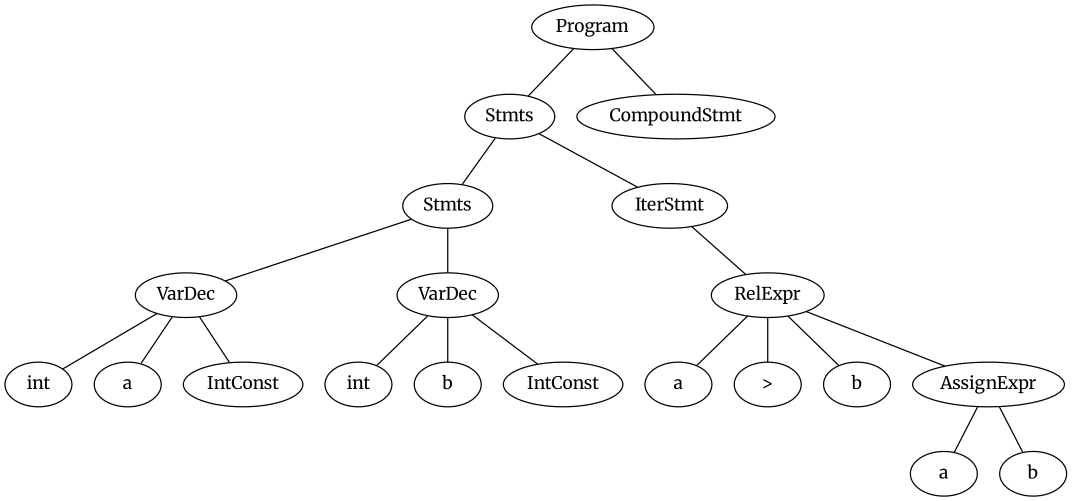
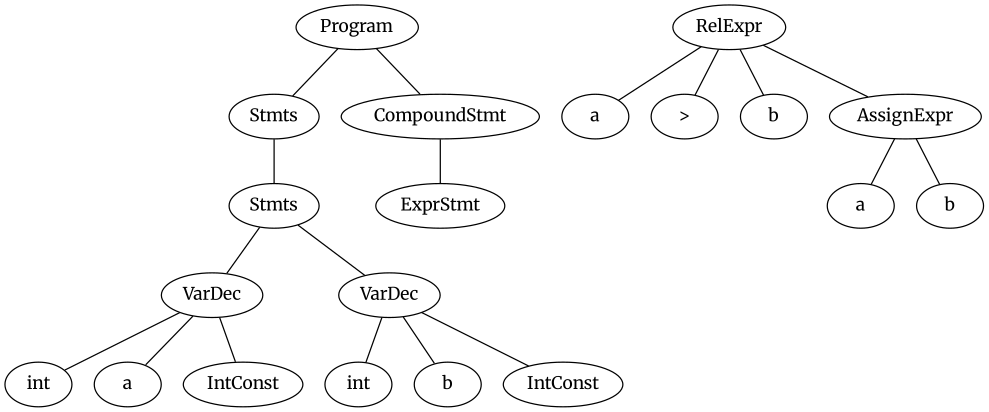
  graph {
    fontname=Merriweather
    node [fontname=Merriweather]
    edge [fontname=Merriweather]
    n1 [label=Program]
    n2 [label=Stmts]
    n3 [label=CompoundStmt]
    n4 [label=Stmts]
-   n5 [label=IterStmt]
    n6 [label=VarDec]
    n7 [label=VarDec]
    n8 [label=RelExpr]
    n9 [label=int]
    n10 [label=a]
    n11 [label=IntConst]
    n12 [label=int]
    n13 [label=b]
    n14 [label=IntConst]
    n15 [label=a]
    n16 [label=">"]
    n17 [label=b]
    n18 [label=AssignExpr]
+   n19 [label=ExprStmt]
    n20 [label=a]
    n21 [label=b]
    n1 -- n2
    n1 -- n3
    n2 -- n4
-   n2 -- n5
+   n3 -- n19
    n4 -- n6
    n4 -- n7
-   n5 -- n8
    n6 -- n9
    n6 -- n10
    n6 -- n11
    n7 -- n12
    n7 -- n13
    n7 -- n14
    n8 -- n15
    n8 -- n16
    n8 -- n17
    n8 -- n18
    n18 -- n20
    n18 -- n21
  }
